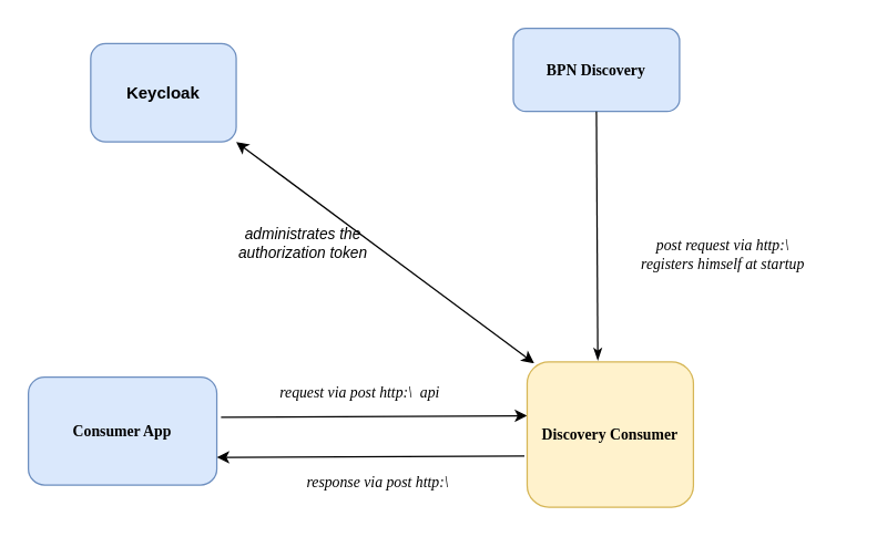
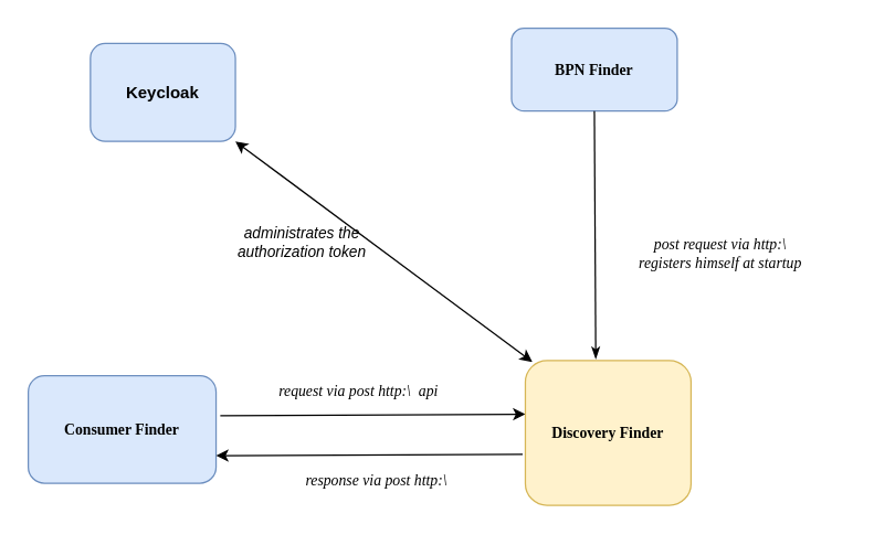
  <mxCell id="0" />
  <mxCell id="1" parent="0" />
- <mxCell id="2" value="&lt;font style=&quot;font-size: 11px;&quot; face=&quot;Verdana&quot;&gt;&lt;b&gt;Consumer App&lt;/b&gt;&lt;/font&gt;" style="rounded=1;whiteSpace=wrap;html=1;fillColor=#dae8fc;strokeColor=#6c8ebf;" parent="1" vertex="1"><mxGeometry x="20" y="272" width="136" height="78" as="geometry" /></mxCell>
+ <mxCell id="2" value="&lt;font style=&quot;font-size: 11px;&quot; face=&quot;Verdana&quot;&gt;&lt;b&gt;Consumer Finder&lt;/b&gt;&lt;/font&gt;" style="rounded=1;whiteSpace=wrap;html=1;fillColor=#dae8fc;strokeColor=#6c8ebf;" parent="1" vertex="1"><mxGeometry x="20" y="272" width="136" height="78" as="geometry" /></mxCell>
  <mxCell id="3" value="&lt;i&gt;&lt;font face=&quot;Verdana&quot;&gt;request via post http:\&amp;nbsp; api&lt;/font&gt;&lt;/i&gt;" style="endArrow=classic;html=1;rounded=0;entryX=-0.033;entryY=0.371;entryDx=0;entryDy=0;entryPerimeter=0;exitX=0.993;exitY=0.372;exitDx=0;exitDy=0;exitPerimeter=0;" parent="1" edge="1"><mxGeometry x="-0.095" y="18" width="50" height="50" relative="1" as="geometry"><mxPoint x="159.048" y="301.016" as="sourcePoint" /><mxPoint x="380.04" y="299.955" as="targetPoint" /><mxPoint as="offset" /></mxGeometry></mxCell>
- <mxCell id="4" value="&lt;b&gt;&lt;font style=&quot;font-size: 11px;&quot; face=&quot;Verdana&quot;&gt;Discovery Consumer&lt;/font&gt;&lt;/b&gt;" style="rounded=1;whiteSpace=wrap;html=1;fillColor=#fff2cc;strokeColor=#d6b656;" parent="1" vertex="1"><mxGeometry x="380" y="261" width="120" height="105" as="geometry" /></mxCell>
+ <mxCell id="4" value="&lt;b&gt;&lt;font style=&quot;font-size: 11px;&quot; face=&quot;Verdana&quot;&gt;Discovery Finder&lt;/font&gt;&lt;/b&gt;" style="rounded=1;whiteSpace=wrap;html=1;fillColor=#fff2cc;strokeColor=#d6b656;" parent="1" vertex="1"><mxGeometry x="380" y="261" width="120" height="105" as="geometry" /></mxCell>
  <mxCell id="5" value="" style="endArrow=classic;html=1;rounded=0;exitX=0.017;exitY=0.648;exitDx=0;exitDy=0;exitPerimeter=0;" parent="1" edge="1"><mxGeometry width="50" height="50" relative="1" as="geometry"><mxPoint x="378.04" y="329.04" as="sourcePoint" /><mxPoint x="156" y="330" as="targetPoint" /></mxGeometry></mxCell>
  <mxCell id="6" value="&lt;font style=&quot;font-size: 11px;&quot;&gt;&lt;i&gt;&lt;font style=&quot;font-size: 11px;&quot; face=&quot;Verdana&quot;&gt;response via &lt;font style=&quot;font-size: 11px;&quot;&gt;post http:\ &lt;/font&gt;&lt;/font&gt;&lt;/i&gt;&lt;/font&gt;" style="text;html=1;align=center;verticalAlign=middle;resizable=0;points=[];autosize=1;strokeColor=none;fillColor=none;" parent="1" vertex="1"><mxGeometry x="192" y="333" width="160" height="30" as="geometry" /></mxCell>
- <mxCell id="7" value="&lt;font style=&quot;font-size: 11px;&quot; face=&quot;Verdana&quot;&gt;&lt;b&gt;BPN Discovery&lt;/b&gt;&lt;/font&gt;" style="rounded=1;whiteSpace=wrap;html=1;fillColor=#dae8fc;strokeColor=#6c8ebf;" parent="1" vertex="1"><mxGeometry x="370" y="20" width="120" height="60" as="geometry" /></mxCell>
+ <mxCell id="7" value="&lt;font style=&quot;font-size: 11px;&quot; face=&quot;Verdana&quot;&gt;&lt;b&gt;BPN Finder&lt;/b&gt;&lt;/font&gt;" style="rounded=1;whiteSpace=wrap;html=1;fillColor=#dae8fc;strokeColor=#6c8ebf;" parent="1" vertex="1"><mxGeometry x="370" y="20" width="120" height="60" as="geometry" /></mxCell>
  <mxCell id="8" value="" style="endArrow=classicThin;html=1;rounded=0;endFill=1;exitX=0.5;exitY=1;exitDx=0;exitDy=0;entryX=0.425;entryY=-0.01;entryDx=0;entryDy=0;entryPerimeter=0;" parent="1" source="7" target="4" edge="1"><mxGeometry width="50" height="50" relative="1" as="geometry"><mxPoint x="430" y="260" as="sourcePoint" /><mxPoint x="280" y="120" as="targetPoint" /></mxGeometry></mxCell>
  <mxCell id="9" value="&lt;i&gt;&lt;font style=&quot;font-size: 11px;&quot; face=&quot;Verdana&quot;&gt;post request via http:\&lt;/font&gt;&lt;/i&gt;&lt;div style=&quot;font-size: 11px;&quot;&gt;&lt;i&gt;&lt;font style=&quot;font-size: 11px;&quot; face=&quot;Verdana&quot;&gt;registers himself at startup&lt;/font&gt;&lt;/i&gt;&lt;/div&gt;" style="text;html=1;align=center;verticalAlign=middle;resizable=0;points=[];autosize=1;strokeColor=none;fillColor=none;" parent="1" vertex="1"><mxGeometry x="431" y="163" width="180" height="40" as="geometry" /></mxCell>
  <mxCell id="10" value="&lt;b&gt;Keycloak&lt;/b&gt;" style="rounded=1;whiteSpace=wrap;html=1;fillColor=#dae8fc;strokeColor=#6c8ebf;" vertex="1" parent="1"><mxGeometry x="65" y="31" width="105" height="71" as="geometry" /></mxCell>
  <mxCell id="11" value="" style="endArrow=classic;startArrow=classic;html=1;rounded=0;entryX=1;entryY=1;entryDx=0;entryDy=0;exitX=0;exitY=0.086;exitDx=0;exitDy=0;exitPerimeter=0;" edge="1" parent="1" target="10"><mxGeometry width="50" height="50" relative="1" as="geometry"><mxPoint x="385" y="262" as="sourcePoint" /><mxPoint x="415" y="242" as="targetPoint" /></mxGeometry></mxCell>
  <mxCell id="12" value="&lt;font style=&quot;font-size: 11px;&quot;&gt;&lt;i&gt;administrates the&lt;/i&gt;&lt;/font&gt;&lt;br&gt;&lt;div style=&quot;font-size: 11px;&quot;&gt;&lt;font style=&quot;font-size: 11px;&quot;&gt;&lt;i&gt;authorization token&lt;br&gt;&lt;/i&gt;&lt;/font&gt;&lt;/div&gt;" style="text;html=1;align=center;verticalAlign=middle;resizable=0;points=[];autosize=1;strokeColor=none;fillColor=none;" vertex="1" parent="1"><mxGeometry x="158" y="155" width="120" height="40" as="geometry" /></mxCell>
